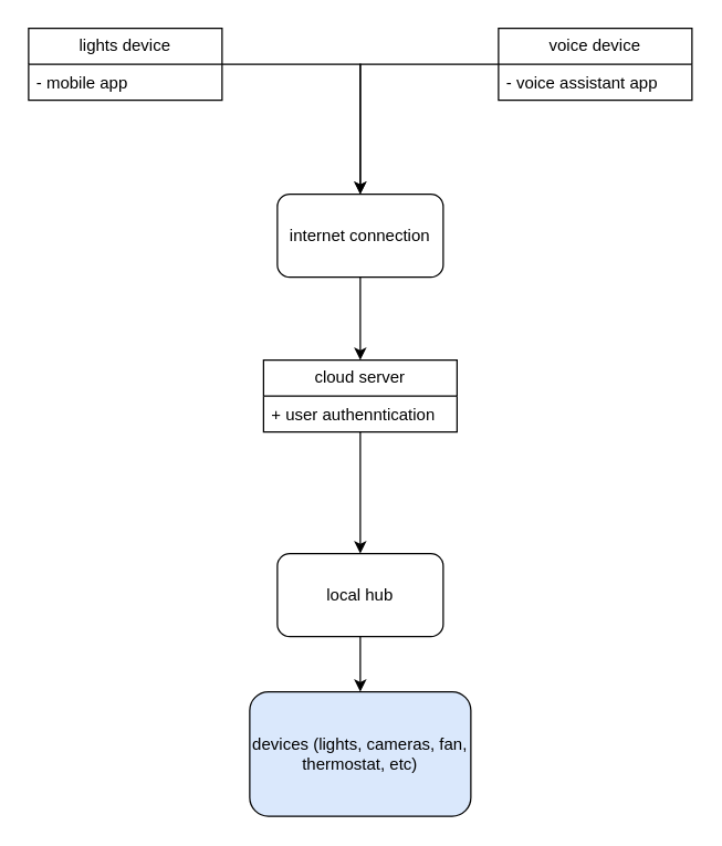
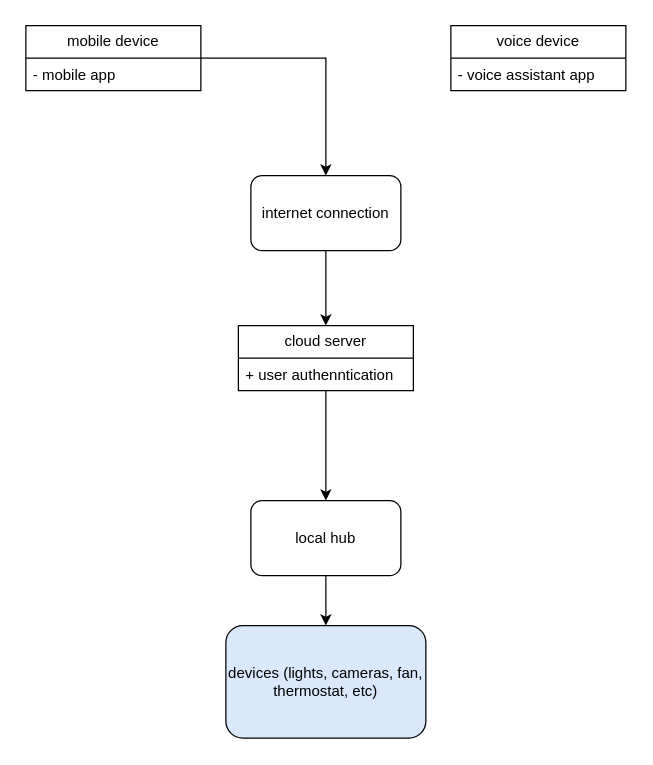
  <mxCell id="0" />
  <mxCell id="1" parent="0" />
  <mxCell id="2" style="edgeStyle=orthogonalEdgeStyle;rounded=0;orthogonalLoop=1;jettySize=auto;html=1;entryX=0.5;entryY=0;entryDx=0;entryDy=0;" edge="1" parent="1" source="3" target="9"><mxGeometry relative="1" as="geometry" /></mxCell>
- <mxCell id="3" value="lights device" style="swimlane;fontStyle=0;childLayout=stackLayout;horizontal=1;startSize=26;fillColor=none;horizontalStack=0;resizeParent=1;resizeParentMax=0;resizeLast=0;collapsible=1;marginBottom=0;whiteSpace=wrap;html=1;" vertex="1" parent="1"><mxGeometry x="20" y="20" width="140" height="52" as="geometry" /></mxCell>
+ <mxCell id="3" value="mobile device" style="swimlane;fontStyle=0;childLayout=stackLayout;horizontal=1;startSize=26;fillColor=none;horizontalStack=0;resizeParent=1;resizeParentMax=0;resizeLast=0;collapsible=1;marginBottom=0;whiteSpace=wrap;html=1;" vertex="1" parent="1"><mxGeometry x="20" y="20" width="140" height="52" as="geometry" /></mxCell>
  <mxCell id="4" value="- mobile app" style="text;strokeColor=none;fillColor=none;align=left;verticalAlign=top;spacingLeft=4;spacingRight=4;overflow=hidden;rotatable=0;points=[[0,0.5],[1,0.5]];portConstraint=eastwest;whiteSpace=wrap;html=1;" vertex="1" parent="3"><mxGeometry y="26" width="140" height="26" as="geometry" /></mxCell>
- <mxCell id="5" style="edgeStyle=orthogonalEdgeStyle;rounded=0;orthogonalLoop=1;jettySize=auto;html=1;entryX=0.5;entryY=0;entryDx=0;entryDy=0;" edge="1" parent="1" source="6" target="9"><mxGeometry relative="1" as="geometry" /></mxCell>
  <mxCell id="6" value="voice device" style="swimlane;fontStyle=0;childLayout=stackLayout;horizontal=1;startSize=26;fillColor=none;horizontalStack=0;resizeParent=1;resizeParentMax=0;resizeLast=0;collapsible=1;marginBottom=0;whiteSpace=wrap;html=1;" vertex="1" parent="1"><mxGeometry x="360" y="20" width="140" height="52" as="geometry" /></mxCell>
  <mxCell id="7" value="- voice assistant app" style="text;strokeColor=none;fillColor=none;align=left;verticalAlign=top;spacingLeft=4;spacingRight=4;overflow=hidden;rotatable=0;points=[[0,0.5],[1,0.5]];portConstraint=eastwest;whiteSpace=wrap;html=1;" vertex="1" parent="6"><mxGeometry y="26" width="140" height="26" as="geometry" /></mxCell>
  <mxCell id="8" style="edgeStyle=orthogonalEdgeStyle;rounded=0;orthogonalLoop=1;jettySize=auto;html=1;entryX=0.5;entryY=0;entryDx=0;entryDy=0;" edge="1" parent="1" source="9" target="11"><mxGeometry relative="1" as="geometry" /></mxCell>
  <mxCell id="9" value="internet connection" style="rounded=1;whiteSpace=wrap;html=1;" vertex="1" parent="1"><mxGeometry x="200" y="140" width="120" height="60" as="geometry" /></mxCell>
  <mxCell id="10" style="edgeStyle=orthogonalEdgeStyle;rounded=0;orthogonalLoop=1;jettySize=auto;html=1;entryX=0.5;entryY=0;entryDx=0;entryDy=0;" edge="1" parent="1" source="11" target="14"><mxGeometry relative="1" as="geometry" /></mxCell>
  <mxCell id="11" value="cloud server" style="swimlane;fontStyle=0;childLayout=stackLayout;horizontal=1;startSize=26;fillColor=none;horizontalStack=0;resizeParent=1;resizeParentMax=0;resizeLast=0;collapsible=1;marginBottom=0;whiteSpace=wrap;html=1;" vertex="1" parent="1"><mxGeometry x="190" y="260" width="140" height="52" as="geometry" /></mxCell>
  <mxCell id="12" value="+ user authenntication" style="text;strokeColor=none;fillColor=none;align=left;verticalAlign=top;spacingLeft=4;spacingRight=4;overflow=hidden;rotatable=0;points=[[0,0.5],[1,0.5]];portConstraint=eastwest;whiteSpace=wrap;html=1;" vertex="1" parent="11"><mxGeometry y="26" width="140" height="26" as="geometry" /></mxCell>
  <mxCell id="13" style="edgeStyle=orthogonalEdgeStyle;rounded=0;orthogonalLoop=1;jettySize=auto;html=1;entryX=0.5;entryY=0;entryDx=0;entryDy=0;" edge="1" parent="1" source="14" target="15"><mxGeometry relative="1" as="geometry" /></mxCell>
  <mxCell id="14" value="local hub" style="rounded=1;whiteSpace=wrap;html=1;" vertex="1" parent="1"><mxGeometry x="200" y="400" width="120" height="60" as="geometry" /></mxCell>
  <mxCell id="15" value="devices (lights, cameras, fan, thermostat, etc)" style="rounded=1;whiteSpace=wrap;html=1;fillColor=#dae8fc;" vertex="1" parent="1"><mxGeometry x="180" y="500" width="160" height="90" as="geometry" /></mxCell>
